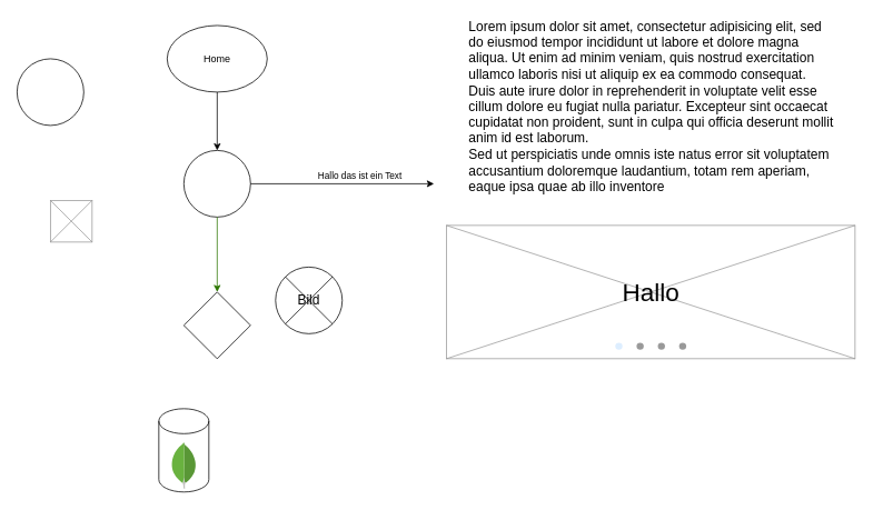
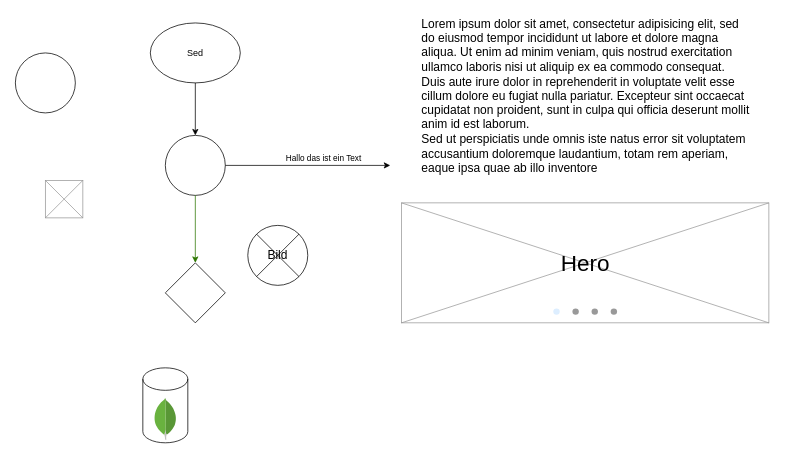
  <mxCell id="0" />
  <mxCell id="1" parent="0" />
  <mxCell id="2" value="" style="ellipse;whiteSpace=wrap;html=1;aspect=fixed;" parent="1" vertex="1"><mxGeometry x="220" y="180" width="80" height="80" as="geometry" /></mxCell>
  <mxCell id="3" value="" style="rhombus;whiteSpace=wrap;html=1;" parent="1" vertex="1"><mxGeometry x="220" y="350" width="80" height="80" as="geometry" /></mxCell>
  <mxCell id="4" value="" style="endArrow=classic;html=1;exitX=0.5;exitY=1;exitDx=0;exitDy=0;entryX=0.5;entryY=0;entryDx=0;entryDy=0;fillColor=#60a917;strokeColor=#2D7600;" parent="1" source="2" target="3" edge="1"><mxGeometry width="50" height="50" relative="1" as="geometry"><mxPoint x="440" y="370" as="sourcePoint" /><mxPoint x="490" y="320" as="targetPoint" /></mxGeometry></mxCell>
- <mxCell id="5" value="Home" style="ellipse;whiteSpace=wrap;html=1;" parent="1" vertex="1"><mxGeometry x="200" y="30" width="120" height="80" as="geometry" /></mxCell>
+ <mxCell id="5" value="Sed" style="ellipse;whiteSpace=wrap;html=1;" parent="1" vertex="1"><mxGeometry x="200" y="30" width="120" height="80" as="geometry" /></mxCell>
  <mxCell id="6" value="" style="endArrow=classic;html=1;exitX=1;exitY=0.5;exitDx=0;exitDy=0;" parent="1" source="2" edge="1"><mxGeometry width="50" height="50" relative="1" as="geometry"><mxPoint x="510" y="220" as="sourcePoint" /><mxPoint x="520" y="220" as="targetPoint" /></mxGeometry></mxCell>
  <mxCell id="7" value="Hallo das ist ein Text" style="edgeLabel;html=1;align=center;verticalAlign=middle;resizable=0;points=[];" parent="6" vertex="1" connectable="0"><mxGeometry x="0.182" relative="1" as="geometry"><mxPoint y="-10" as="offset" /></mxGeometry></mxCell>
  <mxCell id="8" value="" style="endArrow=classic;html=1;exitX=0.5;exitY=1;exitDx=0;exitDy=0;entryX=0.5;entryY=0;entryDx=0;entryDy=0;" parent="1" source="5" target="2" edge="1"><mxGeometry width="50" height="50" relative="1" as="geometry"><mxPoint x="260" y="120" as="sourcePoint" /><mxPoint x="480" y="350" as="targetPoint" /></mxGeometry></mxCell>
  <mxCell id="9" value="" style="group" parent="1" vertex="1" connectable="0"><mxGeometry x="190" y="490" width="60" height="100" as="geometry" /></mxCell>
  <mxCell id="10" value="" style="shape=cylinder3;whiteSpace=wrap;html=1;boundedLbl=1;backgroundOutline=1;size=15;" parent="9" vertex="1"><mxGeometry width="60" height="100" as="geometry" /></mxCell>
  <mxCell id="11" value="" style="dashed=0;outlineConnect=0;html=1;align=center;labelPosition=center;verticalLabelPosition=bottom;verticalAlign=top;shape=mxgraph.weblogos.mongodb" parent="9" vertex="1"><mxGeometry x="14.7" y="40" width="30.6" height="56.2" as="geometry" /></mxCell>
- <mxCell id="12" value="Hallo" style="verticalLabelPosition=middle;shadow=0;dashed=0;align=center;html=1;verticalAlign=middle;strokeWidth=1;shape=mxgraph.mockup.graphics.simpleIcon;strokeColor=#999999;labelPosition=center;fontSize=30;" parent="1" vertex="1"><mxGeometry x="535" y="270" width="490" height="160" as="geometry" /></mxCell>
+ <mxCell id="12" value="Hero" style="verticalLabelPosition=middle;shadow=0;dashed=0;align=center;html=1;verticalAlign=middle;strokeWidth=1;shape=mxgraph.mockup.graphics.simpleIcon;strokeColor=#999999;labelPosition=center;fontSize=30;" parent="1" vertex="1"><mxGeometry x="535" y="270" width="490" height="160" as="geometry" /></mxCell>
  <mxCell id="13" value="" style="verticalLabelPosition=bottom;shadow=0;dashed=0;align=center;html=1;verticalAlign=top;strokeWidth=1;shape=mxgraph.mockup.navigation.pageControl;fillColor=#999999;strokeColor=#ddeeff;fontSize=30;" parent="1" vertex="1"><mxGeometry x="737.5" y="400" width="85" height="30" as="geometry" /></mxCell>
  <mxCell id="14" value="&lt;font style=&quot;font-size: 16px;&quot;&gt;Lorem ipsum dolor sit amet, consectetur adipisicing elit, sed do eiusmod tempor incididunt ut labore et dolore magna aliqua. Ut enim ad minim veniam, quis nostrud exercitation ullamco laboris nisi ut aliquip ex ea commodo consequat. Duis aute irure dolor in reprehenderit in voluptate velit esse cillum dolore eu fugiat nulla pariatur. Excepteur sint occaecat cupidatat non proident, sunt in culpa qui officia deserunt mollit anim id est laborum.&lt;br&gt;Sed ut perspiciatis unde omnis iste natus error sit voluptatem accusantium doloremque laudantium, totam rem aperiam, eaque ipsa quae ab illo inventore&amp;nbsp;&lt;/font&gt;" style="text;spacingTop=-5;whiteSpace=wrap;html=1;align=left;fontSize=12;fontFamily=Helvetica;" parent="1" vertex="1"><mxGeometry x="560" y="20" width="440" height="260" as="geometry" /></mxCell>
  <mxCell id="15" value="" style="verticalLabelPosition=bottom;shadow=0;dashed=0;align=center;html=1;verticalAlign=top;strokeWidth=1;shape=mxgraph.mockup.graphics.simpleIcon;strokeColor=#999999;fontSize=16;" parent="1" vertex="1"><mxGeometry x="60" y="240" width="50" height="50" as="geometry" /></mxCell>
  <mxCell id="16" value="" style="ellipse;whiteSpace=wrap;html=1;aspect=fixed;fontSize=16;" parent="1" vertex="1"><mxGeometry x="20" y="70" width="80" height="80" as="geometry" /></mxCell>
- <mxCell id="17" value="Bild" style="shape=sumEllipse;perimeter=ellipsePerimeter;whiteSpace=wrap;html=1;backgroundOutline=1;fontSize=16;" parent="1" vertex="1"><mxGeometry x="330" y="320" width="80" height="80" as="geometry" /></mxCell>
+ <mxCell id="17" value="Bild" style="shape=sumEllipse;perimeter=ellipsePerimeter;whiteSpace=wrap;html=1;backgroundOutline=1;fontSize=16;" parent="1" vertex="1"><mxGeometry x="330" y="300" width="80" height="80" as="geometry" /></mxCell>
